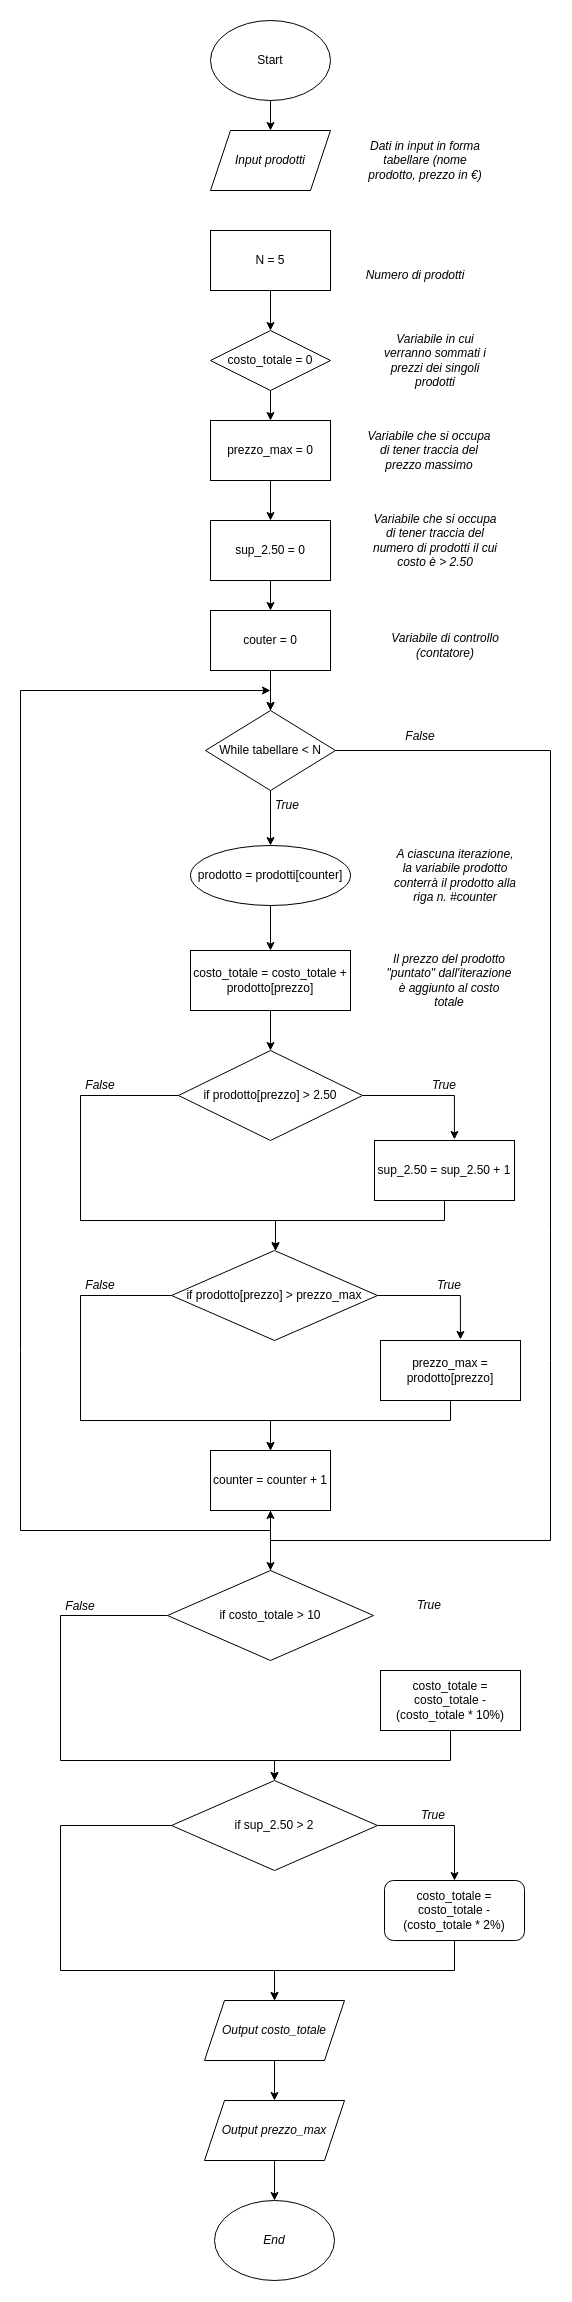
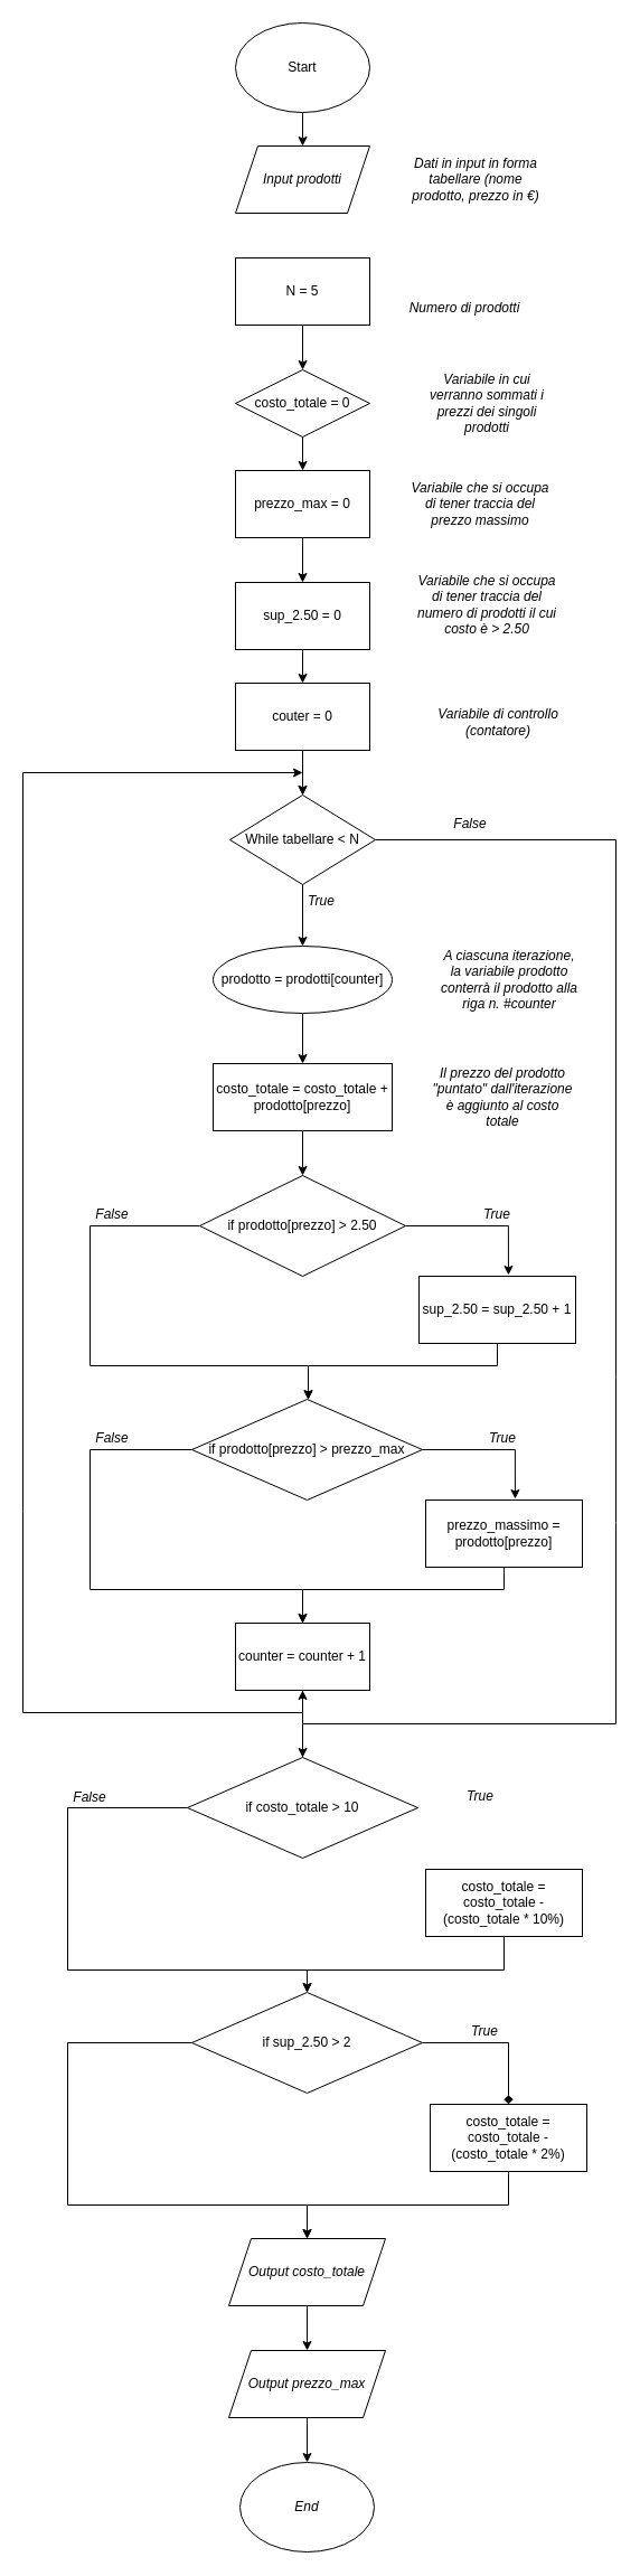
  <mxCell id="0" />
  <mxCell id="1" parent="0" />
  <mxCell id="2" value="" style="edgeStyle=orthogonalEdgeStyle;rounded=0;orthogonalLoop=1;jettySize=auto;html=1;" edge="1" parent="1" source="3" target="20"><mxGeometry relative="1" as="geometry" /></mxCell>
  <mxCell id="3" value="Start" style="ellipse;whiteSpace=wrap;html=1;" parent="1" vertex="1"><mxGeometry x="210" y="20" width="120" height="80" as="geometry" /></mxCell>
  <mxCell id="4" value="&lt;i&gt;Dati in input in forma tabellare (nome prodotto, prezzo in&amp;nbsp;€)&lt;/i&gt;" style="text;html=1;strokeColor=none;fillColor=none;align=center;verticalAlign=middle;whiteSpace=wrap;rounded=0;" parent="1" vertex="1"><mxGeometry x="360" y="145" width="130" height="30" as="geometry" /></mxCell>
  <mxCell id="5" value="" style="edgeStyle=orthogonalEdgeStyle;rounded=0;orthogonalLoop=1;jettySize=auto;html=1;" edge="1" parent="1" source="6" target="30"><mxGeometry relative="1" as="geometry" /></mxCell>
  <mxCell id="6" value="N = 5" style="rounded=0;whiteSpace=wrap;html=1;" parent="1" vertex="1"><mxGeometry x="210" y="230" width="120" height="60" as="geometry" /></mxCell>
  <mxCell id="7" value="&lt;i&gt;Numero di prodotti&lt;/i&gt;" style="text;html=1;strokeColor=none;fillColor=none;align=center;verticalAlign=middle;whiteSpace=wrap;rounded=0;" parent="1" vertex="1"><mxGeometry x="350" y="260" width="130" height="30" as="geometry" /></mxCell>
  <mxCell id="8" value="" style="edgeStyle=orthogonalEdgeStyle;rounded=0;orthogonalLoop=1;jettySize=auto;html=1;" edge="1" parent="1" source="9" target="12"><mxGeometry relative="1" as="geometry" /></mxCell>
  <mxCell id="9" value="couter = 0" style="rounded=0;whiteSpace=wrap;html=1;" parent="1" vertex="1"><mxGeometry x="210" y="610" width="120" height="60" as="geometry" /></mxCell>
  <mxCell id="10" value="&lt;i&gt;Variabile di controllo&lt;br&gt;(contatore)&lt;br&gt;&lt;/i&gt;" style="text;html=1;strokeColor=none;fillColor=none;align=center;verticalAlign=middle;whiteSpace=wrap;rounded=0;" parent="1" vertex="1"><mxGeometry x="380" y="630" width="130" height="30" as="geometry" /></mxCell>
  <mxCell id="11" style="edgeStyle=orthogonalEdgeStyle;rounded=0;orthogonalLoop=1;jettySize=auto;html=1;entryX=0.5;entryY=0;entryDx=0;entryDy=0;" edge="1" parent="1" source="12" target="15"><mxGeometry relative="1" as="geometry" /></mxCell>
  <mxCell id="12" value="While tabellare &amp;lt; N" style="rhombus;whiteSpace=wrap;html=1;" parent="1" vertex="1"><mxGeometry x="205" y="710" width="130" height="80" as="geometry" /></mxCell>
  <mxCell id="13" value="" style="endArrow=classic;html=1;rounded=0;entryX=0.5;entryY=0;entryDx=0;entryDy=0;exitX=0.5;exitY=1;exitDx=0;exitDy=0;" parent="1" target="12" edge="1"><mxGeometry width="50" height="50" relative="1" as="geometry"><mxPoint x="270" y="670" as="sourcePoint" /><mxPoint x="300" y="650" as="targetPoint" /></mxGeometry></mxCell>
  <mxCell id="14" value="" style="edgeStyle=orthogonalEdgeStyle;rounded=0;orthogonalLoop=1;jettySize=auto;html=1;" edge="1" parent="1" source="15" target="39"><mxGeometry relative="1" as="geometry" /></mxCell>
  <mxCell id="15" value="prodotto = prodotti[counter]" style="ellipse;whiteSpace=wrap;html=1;" parent="1" vertex="1"><mxGeometry x="190" y="845" width="160" height="60" as="geometry" /></mxCell>
  <mxCell id="16" value="&lt;i&gt;True&lt;br&gt;&lt;/i&gt;" style="text;html=1;strokeColor=none;fillColor=none;align=center;verticalAlign=middle;whiteSpace=wrap;rounded=0;" parent="1" vertex="1"><mxGeometry x="260" y="790" width="54" height="30" as="geometry" /></mxCell>
  <mxCell id="17" value="&lt;i&gt;A ciascuna iterazione, la variabile prodotto&lt;br&gt;conterrà il prodotto alla riga n. #counter&lt;br&gt;&lt;/i&gt;" style="text;html=1;strokeColor=none;fillColor=none;align=center;verticalAlign=middle;whiteSpace=wrap;rounded=0;" parent="1" vertex="1"><mxGeometry x="390" y="860" width="130" height="30" as="geometry" /></mxCell>
  <mxCell id="18" value="" style="endArrow=classic;html=1;rounded=0;exitX=1;exitY=0.5;exitDx=0;exitDy=0;" parent="1" source="12" target="51" edge="1"><mxGeometry width="50" height="50" relative="1" as="geometry"><mxPoint x="100" y="900" as="sourcePoint" /><mxPoint x="270" y="1570" as="targetPoint" /><Array as="points"><mxPoint x="550" y="750" /><mxPoint x="550" y="1230" /><mxPoint x="550" y="1360" /><mxPoint x="550" y="1540" /><mxPoint x="270" y="1540" /></Array></mxGeometry></mxCell>
  <mxCell id="19" value="&lt;i&gt;False&lt;br&gt;&lt;/i&gt;" style="text;html=1;strokeColor=none;fillColor=none;align=center;verticalAlign=middle;whiteSpace=wrap;rounded=0;" parent="1" vertex="1"><mxGeometry x="355" y="721" width="130" height="30" as="geometry" /></mxCell>
  <mxCell id="20" value="&lt;i&gt;Input prodotti&lt;/i&gt;" style="shape=parallelogram;perimeter=parallelogramPerimeter;whiteSpace=wrap;html=1;fixedSize=1;" parent="1" vertex="1"><mxGeometry x="210" y="130" width="120" height="60" as="geometry" /></mxCell>
  <mxCell id="21" style="edgeStyle=orthogonalEdgeStyle;rounded=0;orthogonalLoop=1;jettySize=auto;html=1;entryX=0.571;entryY=-0.017;entryDx=0;entryDy=0;entryPerimeter=0;" edge="1" parent="1" source="23" target="26"><mxGeometry relative="1" as="geometry" /></mxCell>
  <mxCell id="22" style="edgeStyle=orthogonalEdgeStyle;rounded=0;orthogonalLoop=1;jettySize=auto;html=1;" edge="1" parent="1" source="23"><mxGeometry relative="1" as="geometry"><mxPoint x="275" y="1250" as="targetPoint" /><Array as="points"><mxPoint x="80" y="1095" /><mxPoint x="80" y="1220" /><mxPoint x="275" y="1220" /></Array></mxGeometry></mxCell>
  <mxCell id="23" value="if prodotto[prezzo] &amp;gt; 2.50" style="rhombus;whiteSpace=wrap;html=1;" parent="1" vertex="1"><mxGeometry x="178" y="1050" width="184" height="90" as="geometry" /></mxCell>
  <mxCell id="24" value="&lt;i&gt;True&lt;/i&gt;" style="text;html=1;strokeColor=none;fillColor=none;align=center;verticalAlign=middle;whiteSpace=wrap;rounded=0;" parent="1" vertex="1"><mxGeometry x="414" y="1070" width="60" height="30" as="geometry" /></mxCell>
  <mxCell id="25" style="edgeStyle=orthogonalEdgeStyle;rounded=0;orthogonalLoop=1;jettySize=auto;html=1;" edge="1" parent="1" source="26" target="43"><mxGeometry relative="1" as="geometry"><mxPoint x="275" y="1250" as="targetPoint" /><Array as="points"><mxPoint x="444" y="1220" /><mxPoint x="275" y="1220" /></Array></mxGeometry></mxCell>
  <mxCell id="26" value="sup_2.50 = sup_2.50 + 1" style="rounded=0;whiteSpace=wrap;html=1;" parent="1" vertex="1"><mxGeometry x="374" y="1140" width="140" height="60" as="geometry" /></mxCell>
  <mxCell id="27" value="&lt;i&gt;False&lt;br&gt;&lt;/i&gt;" style="text;html=1;strokeColor=none;fillColor=none;align=center;verticalAlign=middle;whiteSpace=wrap;rounded=0;" parent="1" vertex="1"><mxGeometry x="70" y="1070" width="60" height="30" as="geometry" /></mxCell>
  <mxCell id="28" value="" style="endArrow=classic;html=1;rounded=0;exitX=0.5;exitY=1;exitDx=0;exitDy=0;" parent="1" source="48" edge="1"><mxGeometry width="50" height="50" relative="1" as="geometry"><mxPoint x="270" y="1520" as="sourcePoint" /><mxPoint x="270" y="690" as="targetPoint" /><Array as="points"><mxPoint x="270" y="1530" /><mxPoint x="20" y="1530" /><mxPoint x="20" y="1350" /><mxPoint x="20" y="690" /></Array></mxGeometry></mxCell>
  <mxCell id="29" value="" style="edgeStyle=orthogonalEdgeStyle;rounded=0;orthogonalLoop=1;jettySize=auto;html=1;" edge="1" parent="1" source="30" target="33"><mxGeometry relative="1" as="geometry" /></mxCell>
  <mxCell id="30" value="costo_totale = 0" style="rhombus;whiteSpace=wrap;html=1;" vertex="1" parent="1"><mxGeometry x="210" y="330" width="120" height="60" as="geometry" /></mxCell>
  <mxCell id="31" value="&lt;i&gt;Variabile in cui verranno sommati i prezzi dei singoli prodotti&lt;/i&gt;" style="text;html=1;strokeColor=none;fillColor=none;align=center;verticalAlign=middle;whiteSpace=wrap;rounded=0;" vertex="1" parent="1"><mxGeometry x="370" y="345" width="130" height="30" as="geometry" /></mxCell>
  <mxCell id="32" value="" style="edgeStyle=orthogonalEdgeStyle;rounded=0;orthogonalLoop=1;jettySize=auto;html=1;" edge="1" parent="1" source="33" target="36"><mxGeometry relative="1" as="geometry" /></mxCell>
  <mxCell id="33" value="prezzo_max = 0" style="rounded=0;whiteSpace=wrap;html=1;" vertex="1" parent="1"><mxGeometry x="210" y="420" width="120" height="60" as="geometry" /></mxCell>
  <mxCell id="34" value="&lt;i&gt;Variabile che si occupa di tener traccia del prezzo massimo&lt;/i&gt;" style="text;html=1;strokeColor=none;fillColor=none;align=center;verticalAlign=middle;whiteSpace=wrap;rounded=0;" vertex="1" parent="1"><mxGeometry x="364" y="435" width="130" height="30" as="geometry" /></mxCell>
  <mxCell id="35" value="" style="edgeStyle=orthogonalEdgeStyle;rounded=0;orthogonalLoop=1;jettySize=auto;html=1;" edge="1" parent="1" source="36" target="9"><mxGeometry relative="1" as="geometry" /></mxCell>
  <mxCell id="36" value="sup_2.50 = 0" style="rounded=0;whiteSpace=wrap;html=1;" vertex="1" parent="1"><mxGeometry x="210" y="520" width="120" height="60" as="geometry" /></mxCell>
  <mxCell id="37" value="&lt;i&gt;Variabile che si occupa di tener traccia del numero di prodotti il cui costo è &amp;gt; 2.50&lt;/i&gt;" style="text;html=1;strokeColor=none;fillColor=none;align=center;verticalAlign=middle;whiteSpace=wrap;rounded=0;" vertex="1" parent="1"><mxGeometry x="370" y="525" width="130" height="30" as="geometry" /></mxCell>
  <mxCell id="38" value="" style="edgeStyle=orthogonalEdgeStyle;rounded=0;orthogonalLoop=1;jettySize=auto;html=1;" edge="1" parent="1" source="39" target="23"><mxGeometry relative="1" as="geometry" /></mxCell>
  <mxCell id="39" value="costo_totale = costo_totale + prodotto[prezzo]" style="rounded=0;whiteSpace=wrap;html=1;" vertex="1" parent="1"><mxGeometry x="190" y="950" width="160" height="60" as="geometry" /></mxCell>
  <mxCell id="40" value="&lt;i&gt;Il prezzo del prodotto &quot;puntato&quot; dall'iterazione è aggiunto al costo totale&lt;br&gt;&lt;/i&gt;" style="text;html=1;strokeColor=none;fillColor=none;align=center;verticalAlign=middle;whiteSpace=wrap;rounded=0;" vertex="1" parent="1"><mxGeometry x="384" y="965" width="130" height="30" as="geometry" /></mxCell>
  <mxCell id="41" style="edgeStyle=orthogonalEdgeStyle;rounded=0;orthogonalLoop=1;jettySize=auto;html=1;entryX=0.571;entryY=-0.017;entryDx=0;entryDy=0;entryPerimeter=0;" edge="1" parent="1" source="43" target="46"><mxGeometry relative="1" as="geometry" /></mxCell>
  <mxCell id="42" style="edgeStyle=orthogonalEdgeStyle;rounded=0;orthogonalLoop=1;jettySize=auto;html=1;" edge="1" parent="1" source="43" target="48"><mxGeometry relative="1" as="geometry"><Array as="points"><mxPoint x="80" y="1295" /><mxPoint x="80" y="1420" /><mxPoint x="270" y="1420" /></Array></mxGeometry></mxCell>
  <mxCell id="43" value="if prodotto[prezzo] &amp;gt; prezzo_max" style="rhombus;whiteSpace=wrap;html=1;" vertex="1" parent="1"><mxGeometry x="171" y="1250" width="206" height="90" as="geometry" /></mxCell>
  <mxCell id="44" value="&lt;i&gt;True&lt;/i&gt;" style="text;html=1;strokeColor=none;fillColor=none;align=center;verticalAlign=middle;whiteSpace=wrap;rounded=0;" vertex="1" parent="1"><mxGeometry x="419" y="1270" width="60" height="30" as="geometry" /></mxCell>
  <mxCell id="45" style="edgeStyle=orthogonalEdgeStyle;rounded=0;orthogonalLoop=1;jettySize=auto;html=1;entryX=0.5;entryY=0;entryDx=0;entryDy=0;" edge="1" parent="1" source="46" target="48"><mxGeometry relative="1" as="geometry"><Array as="points"><mxPoint x="450" y="1420" /><mxPoint x="270" y="1420" /></Array></mxGeometry></mxCell>
- <mxCell id="46" value="prezzo_max = prodotto[prezzo]" style="rounded=0;whiteSpace=wrap;html=1;" vertex="1" parent="1"><mxGeometry x="380" y="1340" width="140" height="60" as="geometry" /></mxCell>
+ <mxCell id="46" value="prezzo_massimo = prodotto[prezzo]" style="rounded=0;whiteSpace=wrap;html=1;" vertex="1" parent="1"><mxGeometry x="380" y="1340" width="140" height="60" as="geometry" /></mxCell>
  <mxCell id="47" value="&lt;i&gt;False&lt;br&gt;&lt;/i&gt;" style="text;html=1;strokeColor=none;fillColor=none;align=center;verticalAlign=middle;whiteSpace=wrap;rounded=0;" vertex="1" parent="1"><mxGeometry x="70" y="1270" width="60" height="30" as="geometry" /></mxCell>
  <mxCell id="48" value="counter = counter + 1" style="rounded=0;whiteSpace=wrap;html=1;" vertex="1" parent="1"><mxGeometry x="210" y="1450" width="120" height="60" as="geometry" /></mxCell>
  <mxCell id="49" style="edgeStyle=orthogonalEdgeStyle;rounded=0;orthogonalLoop=1;jettySize=auto;html=1;" edge="1" parent="1" source="51" target="48"><mxGeometry relative="1" as="geometry" /></mxCell>
  <mxCell id="50" style="edgeStyle=orthogonalEdgeStyle;rounded=0;orthogonalLoop=1;jettySize=auto;html=1;" edge="1" parent="1" source="51" target="57"><mxGeometry relative="1" as="geometry"><Array as="points"><mxPoint x="60" y="1615" /><mxPoint x="60" y="1760" /><mxPoint x="274" y="1760" /></Array></mxGeometry></mxCell>
  <mxCell id="51" value="if costo_totale &amp;gt; 10" style="rhombus;whiteSpace=wrap;html=1;" vertex="1" parent="1"><mxGeometry x="167" y="1570" width="206" height="90" as="geometry" /></mxCell>
  <mxCell id="52" style="edgeStyle=orthogonalEdgeStyle;rounded=0;orthogonalLoop=1;jettySize=auto;html=1;" edge="1" parent="1" source="53" target="57"><mxGeometry relative="1" as="geometry"><Array as="points"><mxPoint x="450" y="1760" /><mxPoint x="274" y="1760" /></Array></mxGeometry></mxCell>
  <mxCell id="53" value="costo_totale = costo_totale - (costo_totale * 10%)" style="rounded=0;whiteSpace=wrap;html=1;" vertex="1" parent="1"><mxGeometry x="380" y="1670" width="140" height="60" as="geometry" /></mxCell>
  <mxCell id="54" value="&lt;i&gt;True&lt;/i&gt;" style="text;html=1;strokeColor=none;fillColor=none;align=center;verticalAlign=middle;whiteSpace=wrap;rounded=0;" vertex="1" parent="1"><mxGeometry x="399" y="1590" width="60" height="30" as="geometry" /></mxCell>
- <mxCell id="55" style="edgeStyle=orthogonalEdgeStyle;rounded=0;orthogonalLoop=1;jettySize=auto;html=1;" edge="1" parent="1" source="57" target="59"><mxGeometry relative="1" as="geometry" /></mxCell>
+ <mxCell id="55" style="edgeStyle=orthogonalEdgeStyle;rounded=0;orthogonalLoop=1;jettySize=auto;html=1;endArrow=diamond;" edge="1" parent="1" source="57" target="59"><mxGeometry relative="1" as="geometry" /></mxCell>
  <mxCell id="56" style="edgeStyle=orthogonalEdgeStyle;rounded=0;orthogonalLoop=1;jettySize=auto;html=1;entryX=0.5;entryY=0;entryDx=0;entryDy=0;" edge="1" parent="1" source="57" target="63"><mxGeometry relative="1" as="geometry"><mxPoint x="60" y="1980" as="targetPoint" /><Array as="points"><mxPoint x="60" y="1825" /><mxPoint x="60" y="1970" /><mxPoint x="274" y="1970" /></Array></mxGeometry></mxCell>
  <mxCell id="57" value="if sup_2.50 &amp;gt; 2" style="rhombus;whiteSpace=wrap;html=1;" vertex="1" parent="1"><mxGeometry x="171" y="1780" width="206" height="90" as="geometry" /></mxCell>
  <mxCell id="58" style="edgeStyle=orthogonalEdgeStyle;rounded=0;orthogonalLoop=1;jettySize=auto;html=1;" edge="1" parent="1" source="59" target="63"><mxGeometry relative="1" as="geometry"><Array as="points"><mxPoint x="454" y="1970" /><mxPoint x="274" y="1970" /></Array></mxGeometry></mxCell>
- <mxCell id="59" value="costo_totale = costo_totale - (costo_totale * 2%)" style="whiteSpace=wrap;html=1;rounded=1;" vertex="1" parent="1"><mxGeometry x="384" y="1880" width="140" height="60" as="geometry" /></mxCell>
+ <mxCell id="59" value="costo_totale = costo_totale - (costo_totale * 2%)" style="rounded=0;whiteSpace=wrap;html=1;" vertex="1" parent="1"><mxGeometry x="384" y="1880" width="140" height="60" as="geometry" /></mxCell>
  <mxCell id="60" value="&lt;i&gt;True&lt;/i&gt;" style="text;html=1;strokeColor=none;fillColor=none;align=center;verticalAlign=middle;whiteSpace=wrap;rounded=0;" vertex="1" parent="1"><mxGeometry x="403" y="1800" width="60" height="30" as="geometry" /></mxCell>
  <mxCell id="61" value="&lt;i&gt;False&lt;br&gt;&lt;/i&gt;" style="text;html=1;strokeColor=none;fillColor=none;align=center;verticalAlign=middle;whiteSpace=wrap;rounded=0;" vertex="1" parent="1"><mxGeometry x="50" y="1591" width="60" height="30" as="geometry" /></mxCell>
  <mxCell id="62" style="edgeStyle=orthogonalEdgeStyle;rounded=0;orthogonalLoop=1;jettySize=auto;html=1;entryX=0.5;entryY=0;entryDx=0;entryDy=0;" edge="1" parent="1" source="63" target="65"><mxGeometry relative="1" as="geometry" /></mxCell>
  <mxCell id="63" value="&lt;i&gt;Output costo_totale&lt;/i&gt;" style="shape=parallelogram;perimeter=parallelogramPerimeter;whiteSpace=wrap;html=1;fixedSize=1;" vertex="1" parent="1"><mxGeometry x="204" y="2000" width="140" height="60" as="geometry" /></mxCell>
  <mxCell id="64" style="edgeStyle=orthogonalEdgeStyle;rounded=0;orthogonalLoop=1;jettySize=auto;html=1;" edge="1" parent="1" source="65" target="66"><mxGeometry relative="1" as="geometry" /></mxCell>
  <mxCell id="65" value="&lt;i&gt;Output prezzo_max&lt;/i&gt;" style="shape=parallelogram;perimeter=parallelogramPerimeter;whiteSpace=wrap;html=1;fixedSize=1;" vertex="1" parent="1"><mxGeometry x="204" y="2100" width="140" height="60" as="geometry" /></mxCell>
  <mxCell id="66" value="&lt;i&gt;End&lt;/i&gt;" style="ellipse;whiteSpace=wrap;html=1;" vertex="1" parent="1"><mxGeometry x="214" y="2200" width="120" height="80" as="geometry" /></mxCell>
